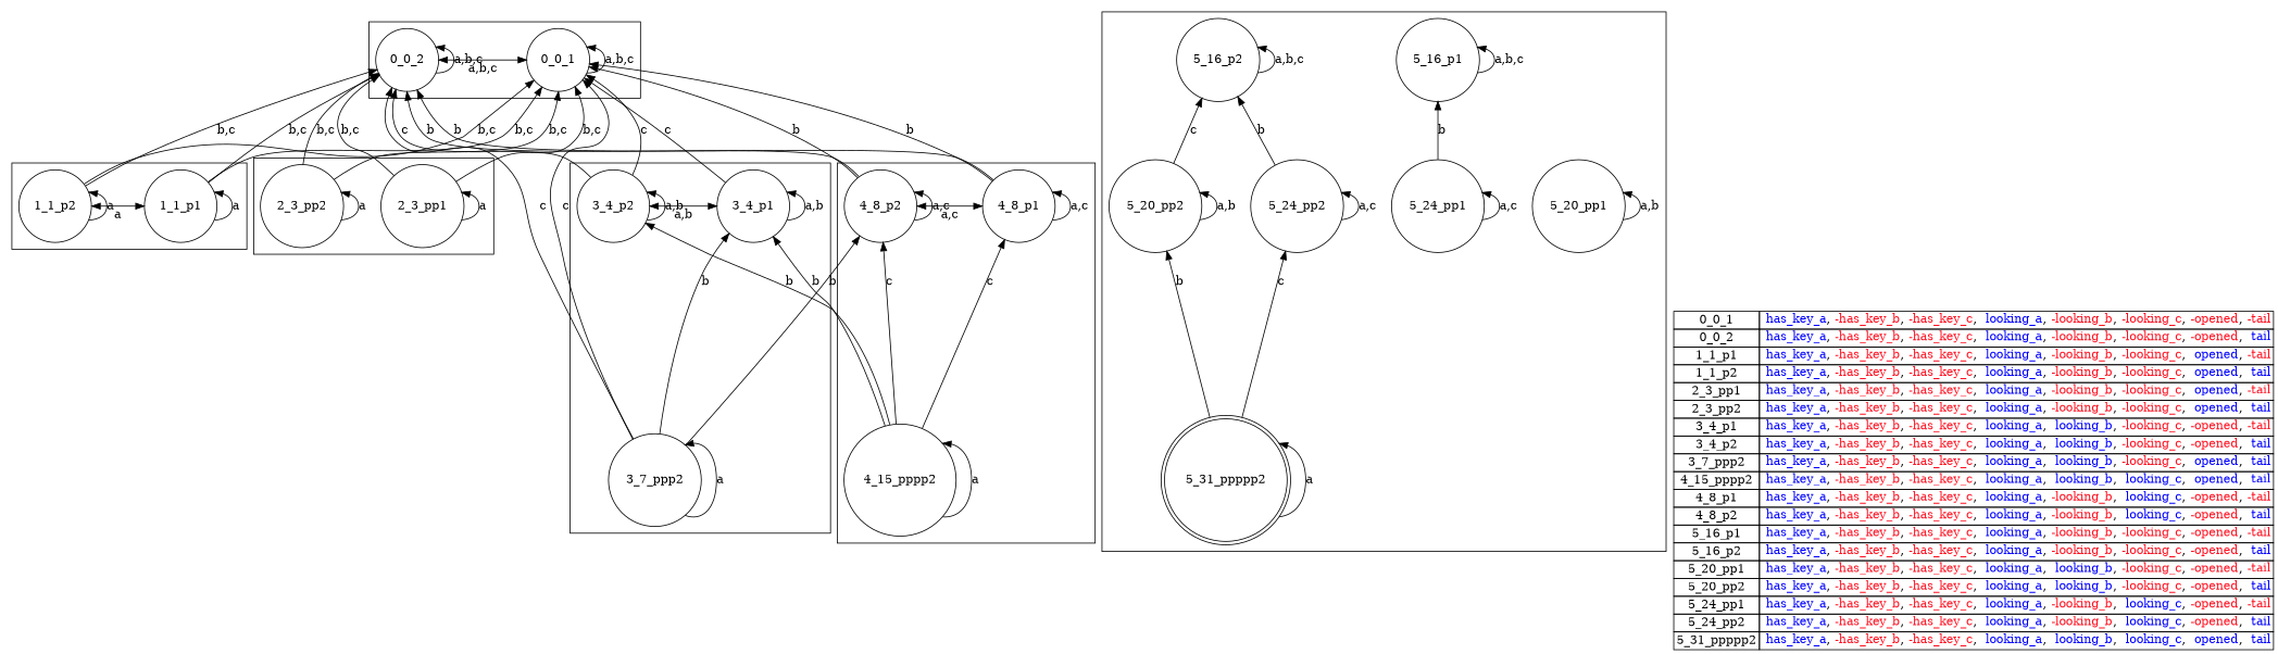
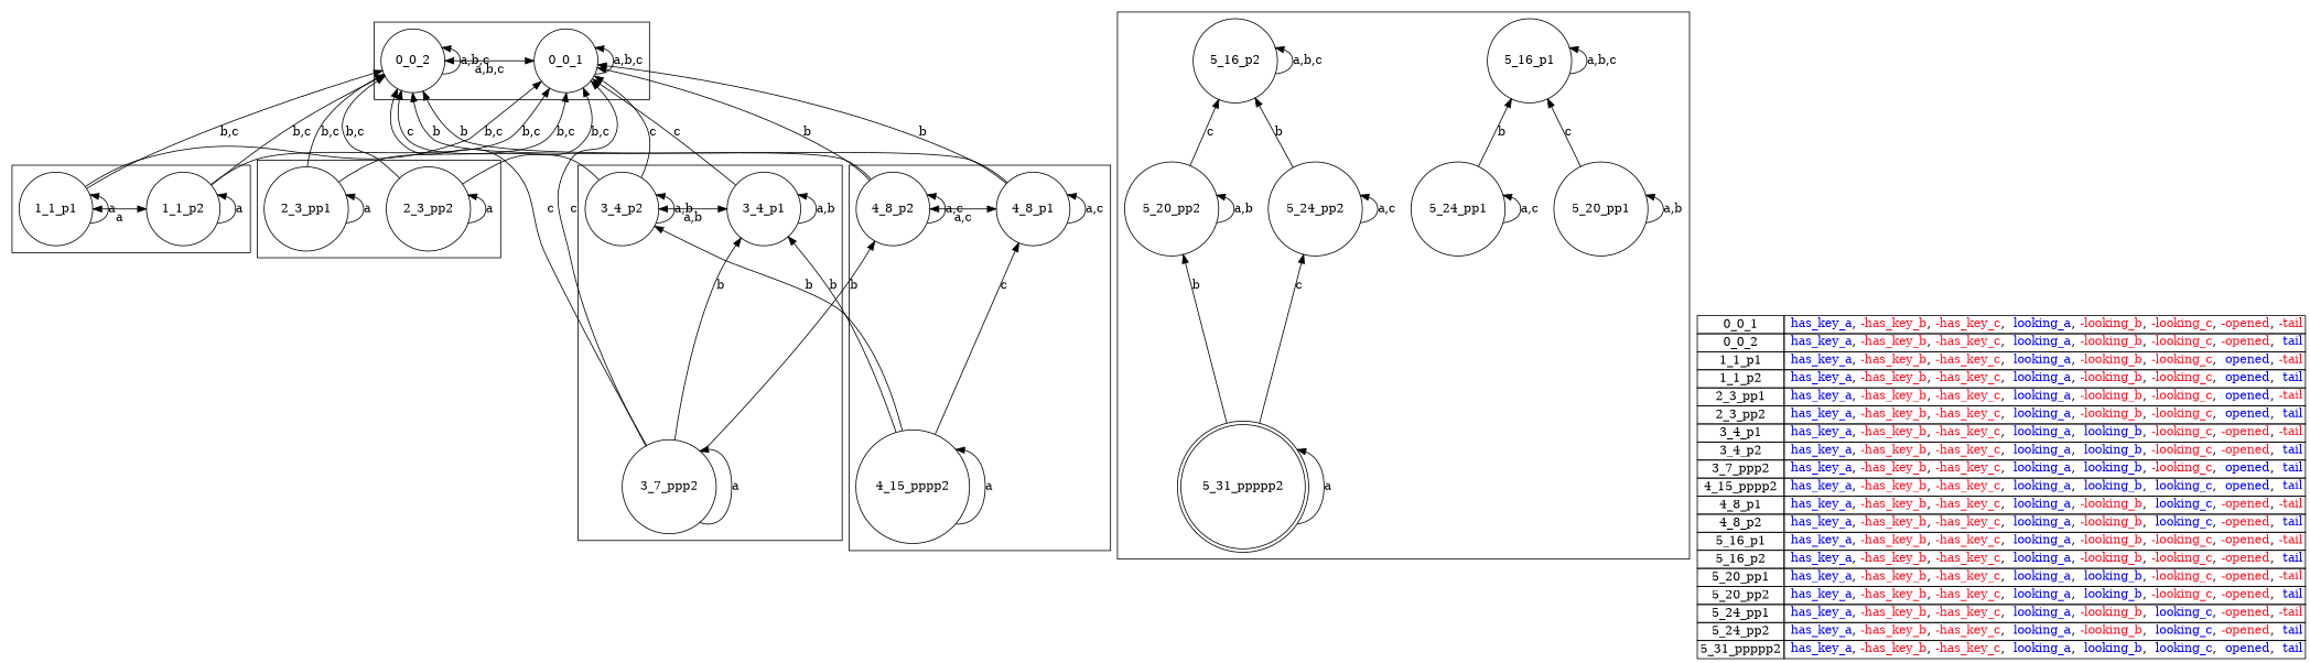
  digraph {
    newrank=true
    rankdir=BT
    ranksep=0.75
    node [shape=circle]
    "0_0_1"
    "0_0_2"
    "1_1_p2"
    "1_1_p1"
    "2_3_pp2"
    "2_3_pp1"
    "3_4_p1"
    "3_4_p2"
    "3_7_ppp2"
    "4_15_pppp2"
    "4_8_p1"
    "4_8_p2"
    "5_16_p1"
    "5_16_p2"
    "5_20_pp2"
    "5_20_pp1"
    "5_24_pp2"
    "5_24_pp1"
    "5_31_ppppp2" [shape=doublecircle]
    n20 [label=< 	<table border = "0" cellborder = "1" cellspacing = "0" > 		<tr><td>0_0_1</td>	<td><font color="#0000ff"> has_key_a</font>, <font color="#ff1020">-has_key_b</font>, <font color="#ff1020">-has_key_c</font>, <font color="#0000ff"> looking_a</font>, <font color="#ff1020">-looking_b</font>, <font color="#ff1020">-looking_c</font>, <font color="#ff1020">-opened</font>, <font color="#ff1020">-tail</font></td></tr> 		<tr><td>0_0_2</td>	<td><font color="#0000ff"> has_key_a</font>, <font color="#ff1020">-has_key_b</font>, <font color="#ff1020">-has_key_c</font>, <font color="#0000ff"> looking_a</font>, <font color="#ff1020">-looking_b</font>, <font color="#ff1020">-looking_c</font>, <font color="#ff1020">-opened</font>, <font color="#0000ff"> tail</font></td></tr> 		<tr><td>1_1_p1</td>	<td><font color="#0000ff"> has_key_a</font>, <font color="#ff1020">-has_key_b</font>, <font color="#ff1020">-has_key_c</font>, <font color="#0000ff"> looking_a</font>, <font color="#ff1020">-looking_b</font>, <font color="#ff1020">-looking_c</font>, <font color="#0000ff"> opened</font>, <font color="#ff1020">-tail</font></td></tr> 		<tr><td>1_1_p2</td>	<td><font color="#0000ff"> has_key_a</font>, <font color="#ff1020">-has_key_b</font>, <font color="#ff1020">-has_key_c</font>, <font color="#0000ff"> looking_a</font>, <font color="#ff1020">-looking_b</font>, <font color="#ff1020">-looking_c</font>, <font color="#0000ff"> opened</font>, <font color="#0000ff"> tail</font></td></tr> 		<tr><td>2_3_pp1</td>	<td><font color="#0000ff"> has_key_a</font>, <font color="#ff1020">-has_key_b</font>, <font color="#ff1020">-has_key_c</font>, <font color="#0000ff"> looking_a</font>, <font color="#ff1020">-looking_b</font>, <font color="#ff1020">-looking_c</font>, <font color="#0000ff"> opened</font>, <font color="#ff1020">-tail</font></td></tr> 		<tr><td>2_3_pp2</td>	<td><font color="#0000ff"> has_key_a</font>, <font color="#ff1020">-has_key_b</font>, <font color="#ff1020">-has_key_c</font>, <font color="#0000ff"> looking_a</font>, <font color="#ff1020">-looking_b</font>, <font color="#ff1020">-looking_c</font>, <font color="#0000ff"> opened</font>, <font color="#0000ff"> tail</font></td></tr> 		<tr><td>3_4_p1</td>	<td><font color="#0000ff"> has_key_a</font>, <font color="#ff1020">-has_key_b</font>, <font color="#ff1020">-has_key_c</font>, <font color="#0000ff"> looking_a</font>, <font color="#0000ff"> looking_b</font>, <font color="#ff1020">-looking_c</font>, <font color="#ff1020">-opened</font>, <font color="#ff1020">-tail</font></td></tr> 		<tr><td>3_4_p2</td>	<td><font color="#0000ff"> has_key_a</font>, <font color="#ff1020">-has_key_b</font>, <font color="#ff1020">-has_key_c</font>, <font color="#0000ff"> looking_a</font>, <font color="#0000ff"> looking_b</font>, <font color="#ff1020">-looking_c</font>, <font color="#ff1020">-opened</font>, <font color="#0000ff"> tail</font></td></tr> 		<tr><td>3_7_ppp2</td>	<td><font color="#0000ff"> has_key_a</font>, <font color="#ff1020">-has_key_b</font>, <font color="#ff1020">-has_key_c</font>, <font color="#0000ff"> looking_a</font>, <font color="#0000ff"> looking_b</font>, <font color="#ff1020">-looking_c</font>, <font color="#0000ff"> opened</font>, <font color="#0000ff"> tail</font></td></tr> 		<tr><td>4_15_pppp2</td>	<td><font color="#0000ff"> has_key_a</font>, <font color="#ff1020">-has_key_b</font>, <font color="#ff1020">-has_key_c</font>, <font color="#0000ff"> looking_a</font>, <font color="#0000ff"> looking_b</font>, <font color="#0000ff"> looking_c</font>, <font color="#0000ff"> opened</font>, <font color="#0000ff"> tail</font></td></tr> 		<tr><td>4_8_p1</td>	<td><font color="#0000ff"> has_key_a</font>, <font color="#ff1020">-has_key_b</font>, <font color="#ff1020">-has_key_c</font>, <font color="#0000ff"> looking_a</font>, <font color="#ff1020">-looking_b</font>, <font color="#0000ff"> looking_c</font>, <font color="#ff1020">-opened</font>, <font color="#ff1020">-tail</font></td></tr> 		<tr><td>4_8_p2</td>	<td><font color="#0000ff"> has_key_a</font>, <font color="#ff1020">-has_key_b</font>, <font color="#ff1020">-has_key_c</font>, <font color="#0000ff"> looking_a</font>, <font color="#ff1020">-looking_b</font>, <font color="#0000ff"> looking_c</font>, <font color="#ff1020">-opened</font>, <font color="#0000ff"> tail</font></td></tr> 		<tr><td>5_16_p1</td>	<td><font color="#0000ff"> has_key_a</font>, <font color="#ff1020">-has_key_b</font>, <font color="#ff1020">-has_key_c</font>, <font color="#0000ff"> looking_a</font>, <font color="#ff1020">-looking_b</font>, <font color="#ff1020">-looking_c</font>, <font color="#ff1020">-opened</font>, <font color="#ff1020">-tail</font></td></tr> 		<tr><td>5_16_p2</td>	<td><font color="#0000ff"> has_key_a</font>, <font color="#ff1020">-has_key_b</font>, <font color="#ff1020">-has_key_c</font>, <font color="#0000ff"> looking_a</font>, <font color="#ff1020">-looking_b</font>, <font color="#ff1020">-looking_c</font>, <font color="#ff1020">-opened</font>, <font color="#0000ff"> tail</font></td></tr> 		<tr><td>5_20_pp1</td>	<td><font color="#0000ff"> has_key_a</font>, <font color="#ff1020">-has_key_b</font>, <font color="#ff1020">-has_key_c</font>, <font color="#0000ff"> looking_a</font>, <font color="#0000ff"> looking_b</font>, <font color="#ff1020">-looking_c</font>, <font color="#ff1020">-opened</font>, <font color="#ff1020">-tail</font></td></tr> 		<tr><td>5_20_pp2</td>	<td><font color="#0000ff"> has_key_a</font>, <font color="#ff1020">-has_key_b</font>, <font color="#ff1020">-has_key_c</font>, <font color="#0000ff"> looking_a</font>, <font color="#0000ff"> looking_b</font>, <font color="#ff1020">-looking_c</font>, <font color="#ff1020">-opened</font>, <font color="#0000ff"> tail</font></td></tr> 		<tr><td>5_24_pp1</td>	<td><font color="#0000ff"> has_key_a</font>, <font color="#ff1020">-has_key_b</font>, <font color="#ff1020">-has_key_c</font>, <font color="#0000ff"> looking_a</font>, <font color="#ff1020">-looking_b</font>, <font color="#0000ff"> looking_c</font>, <font color="#ff1020">-opened</font>, <font color="#ff1020">-tail</font></td></tr> 		<tr><td>5_24_pp2</td>	<td><font color="#0000ff"> has_key_a</font>, <font color="#ff1020">-has_key_b</font>, <font color="#ff1020">-has_key_c</font>, <font color="#0000ff"> looking_a</font>, <font color="#ff1020">-looking_b</font>, <font color="#0000ff"> looking_c</font>, <font color="#ff1020">-opened</font>, <font color="#0000ff"> tail</font></td></tr> 		<tr><td>5_31_ppppp2</td>	<td><font color="#0000ff"> has_key_a</font>, <font color="#ff1020">-has_key_b</font>, <font color="#ff1020">-has_key_c</font>, <font color="#0000ff"> looking_a</font>, <font color="#0000ff"> looking_b</font>, <font color="#0000ff"> looking_c</font>, <font color="#0000ff"> opened</font>, <font color="#0000ff"> tail</font></td></tr> 	</table>> shape=plain]
    subgraph sub_1 {
      rank=same
      "0_0_1"
      "0_0_2"
    }
    subgraph sub_2 {
      rank=same
      "1_1_p2"
      "1_1_p1"
    }
    subgraph sub_3 {
      rank=same
      "2_3_pp2"
      "2_3_pp1"
    }
    subgraph sub_4 {
      rank=same
      "3_4_p1"
      "3_4_p2"
    }
    subgraph sub_5 {
      rank=same
      "3_7_ppp2"
    }
    subgraph sub_6 {
      rank=same
      "4_15_pppp2"
    }
    subgraph sub_7 {
      rank=same
      "4_8_p1"
      "4_8_p2"
    }
    subgraph sub_8 {
      rank=same
      "5_16_p1"
      "5_16_p2"
    }
    subgraph sub_9 {
      rank=same
      "5_20_pp2"
      "5_20_pp1"
    }
    subgraph sub_10 {
      rank=same
      "5_24_pp2"
      "5_24_pp1"
    }
    subgraph sub_11 {
      rank=same
      "5_31_ppppp2"
    }
    subgraph cluster_12 {
      "0_0_1"
      "0_0_2"
    }
    subgraph cluster_13 {
      "1_1_p2"
      "1_1_p1"
    }
    subgraph cluster_14 {
      "2_3_pp2"
      "2_3_pp1"
    }
    subgraph cluster_15 {
      "3_4_p1"
      "3_4_p2"
      "3_7_ppp2"
    }
    subgraph cluster_16 {
      "4_15_pppp2"
      "4_8_p1"
      "4_8_p2"
    }
    subgraph cluster_17 {
      "5_16_p1"
      "5_16_p2"
      "5_20_pp2"
      "5_20_pp1"
      "5_24_pp2"
      "5_24_pp1"
      "5_31_ppppp2"
    }
    "0_0_1" -> "0_0_1" [label="a,b,c"]
    "0_0_1" -> "0_0_2" [dir=both label="a,b,c"]
    "0_0_2" -> "0_0_2" [label="a,b,c"]
    "1_1_p2" -> "0_0_1" [label="b,c"]
    "1_1_p2" -> "0_0_2" [label="b,c"]
    "1_1_p2" -> "1_1_p2" [label=a]
    "1_1_p1" -> "0_0_1" [label="b,c"]
    "1_1_p1" -> "0_0_2" [label="b,c"]
    "1_1_p1" -> "1_1_p2" [dir=both label=a]
    "1_1_p1" -> "1_1_p1" [label=a]
    "2_3_pp2" -> "0_0_1" [label="b,c"]
    "2_3_pp2" -> "0_0_2" [label="b,c"]
    "2_3_pp2" -> "2_3_pp2" [label=a]
    "2_3_pp1" -> "0_0_1" [label="b,c"]
    "2_3_pp1" -> "0_0_2" [label="b,c"]
    "2_3_pp1" -> "2_3_pp1" [label=a]
    "3_4_p1" -> "0_0_1" [label=c]
    "3_4_p1" -> "3_4_p1" [label="a,b"]
    "3_4_p2" -> "0_0_1" [label=c]
    "3_4_p2" -> "0_0_2" [label=c]
    "3_4_p2" -> "3_4_p1" [dir=both label="a,b"]
    "3_4_p2" -> "3_4_p2" [label="a,b"]
    "3_7_ppp2" -> "0_0_1" [label=c]
    "3_7_ppp2" -> "0_0_2" [label=c]
    "3_7_ppp2" -> "3_4_p1" [label=b]
    "3_7_ppp2" -> "3_7_ppp2" [label=a]
    "3_7_ppp2" -> "4_8_p2" [label=b]
    "4_15_pppp2" -> "3_4_p1" [label=b]
    "4_15_pppp2" -> "3_4_p2" [label=b]
    "4_15_pppp2" -> "4_15_pppp2" [label=a]
    "4_15_pppp2" -> "4_8_p1" [label=c]
-   "4_15_pppp2" -> "4_8_p2" [label=c]
    "4_8_p1" -> "0_0_1" [label=b]
    "4_8_p1" -> "0_0_2" [label=b]
    "4_8_p1" -> "4_8_p1" [label="a,c"]
    "4_8_p2" -> "0_0_1" [label=b]
    "4_8_p2" -> "0_0_2" [label=b]
    "4_8_p2" -> "4_8_p1" [dir=both label="a,c"]
    "4_8_p2" -> "4_8_p2" [label="a,c"]
    "5_16_p1" -> "5_16_p1" [label="a,b,c"]
    "5_16_p2" -> "5_16_p2" [label="a,b,c"]
    "5_20_pp2" -> "5_16_p2" [label=c]
    "5_20_pp2" -> "5_20_pp2" [label="a,b"]
+   "5_20_pp1" -> "5_16_p1" [label=c]
    "5_20_pp1" -> "5_20_pp1" [label="a,b"]
    "5_24_pp2" -> "5_16_p2" [label=b]
    "5_24_pp2" -> "5_24_pp2" [label="a,c"]
    "5_24_pp1" -> "5_16_p1" [label=b]
    "5_24_pp1" -> "5_24_pp1" [label="a,c"]
    "5_31_ppppp2" -> "5_20_pp2" [label=b]
    "5_31_ppppp2" -> "5_24_pp2" [label=c]
    "5_31_ppppp2" -> "5_31_ppppp2" [label=a]
  }
